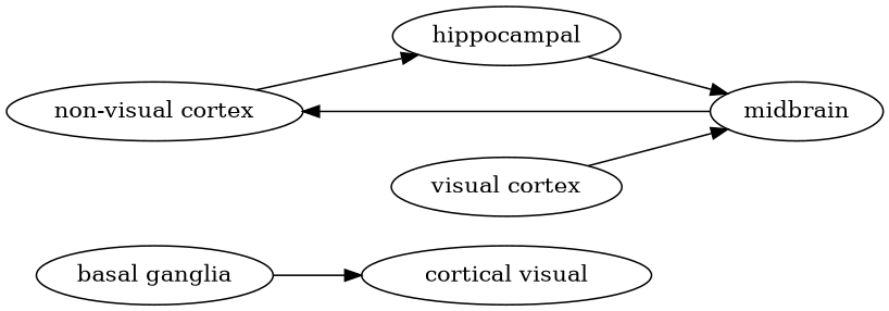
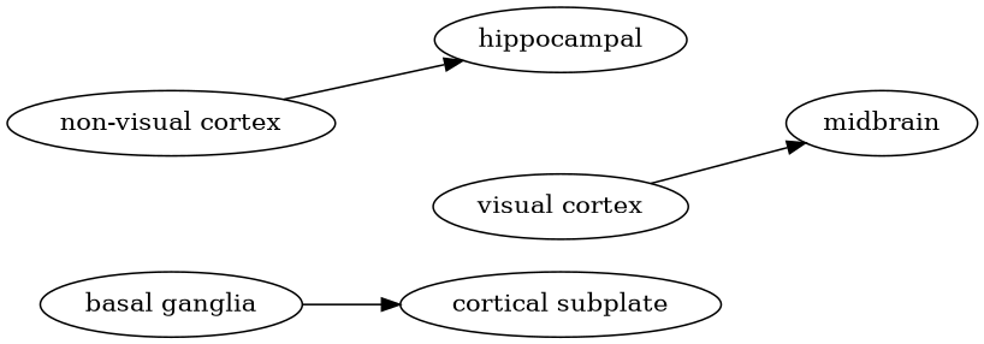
  strict digraph {
    rankdir=LR
    "basal ganglia"
-   "cortical subplate" [label="cortical visual"]
+   "cortical subplate"
    "non-visual cortex"
    hippocampal
    midbrain
    "visual cortex"
    "basal ganglia" -> "cortical subplate" [weight=3.485232060667422]
    "non-visual cortex" -> hippocampal [weight=4.714399598691821]
-   hippocampal -> midbrain [weight=4.196978172782709]
-   midbrain -> "non-visual cortex" [weight=5.230438460295634]
    "visual cortex" -> midbrain [weight=4.283026806959332]
  }
